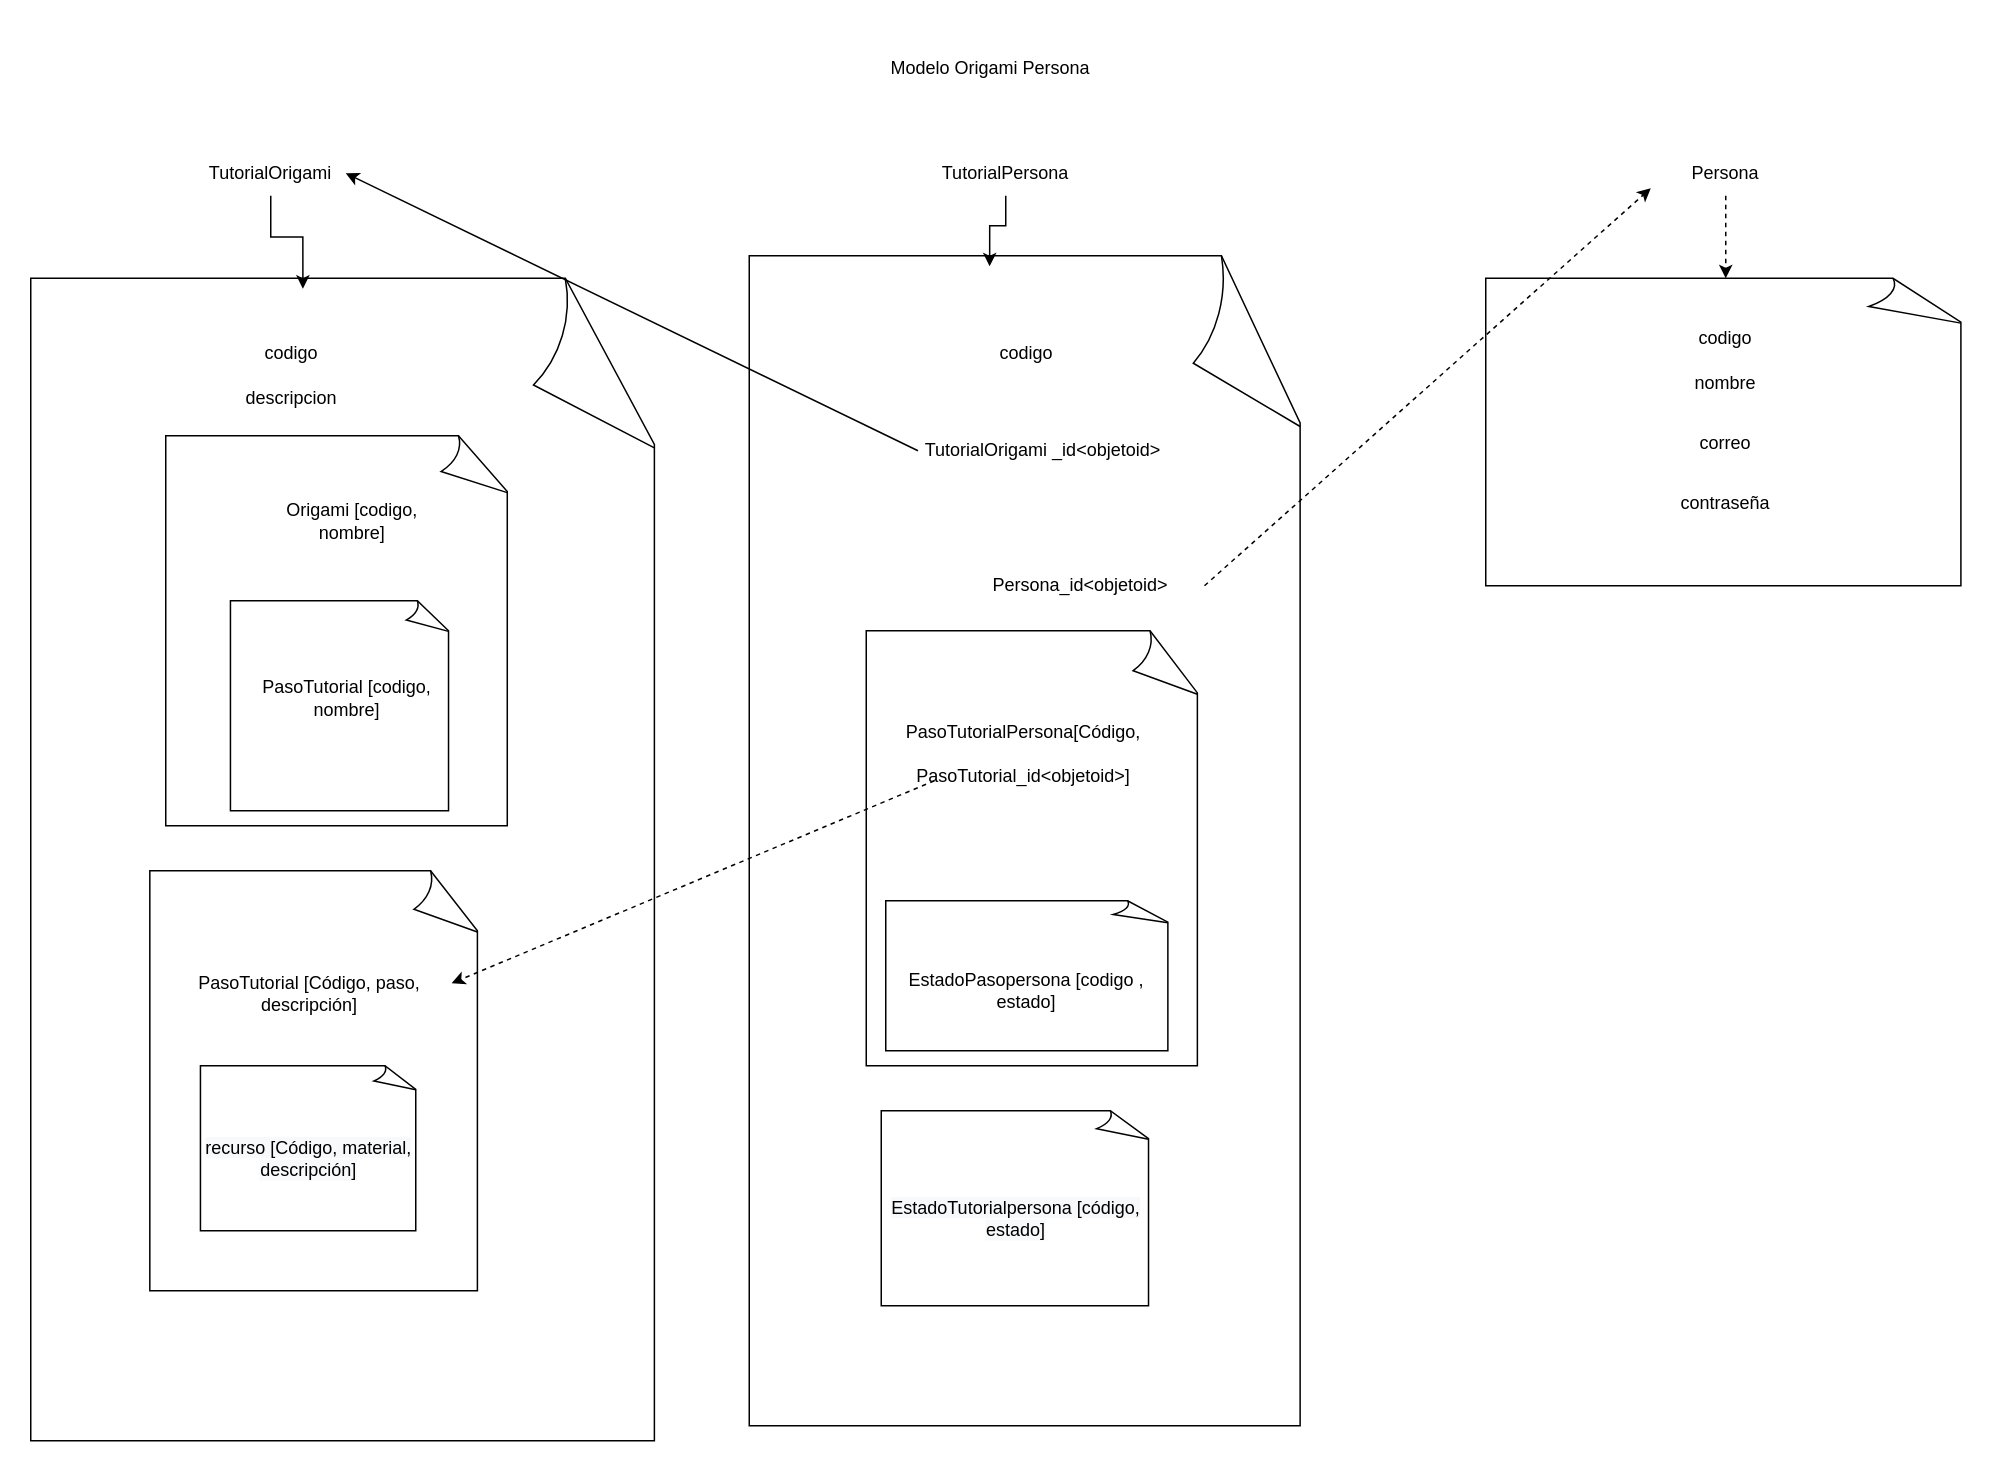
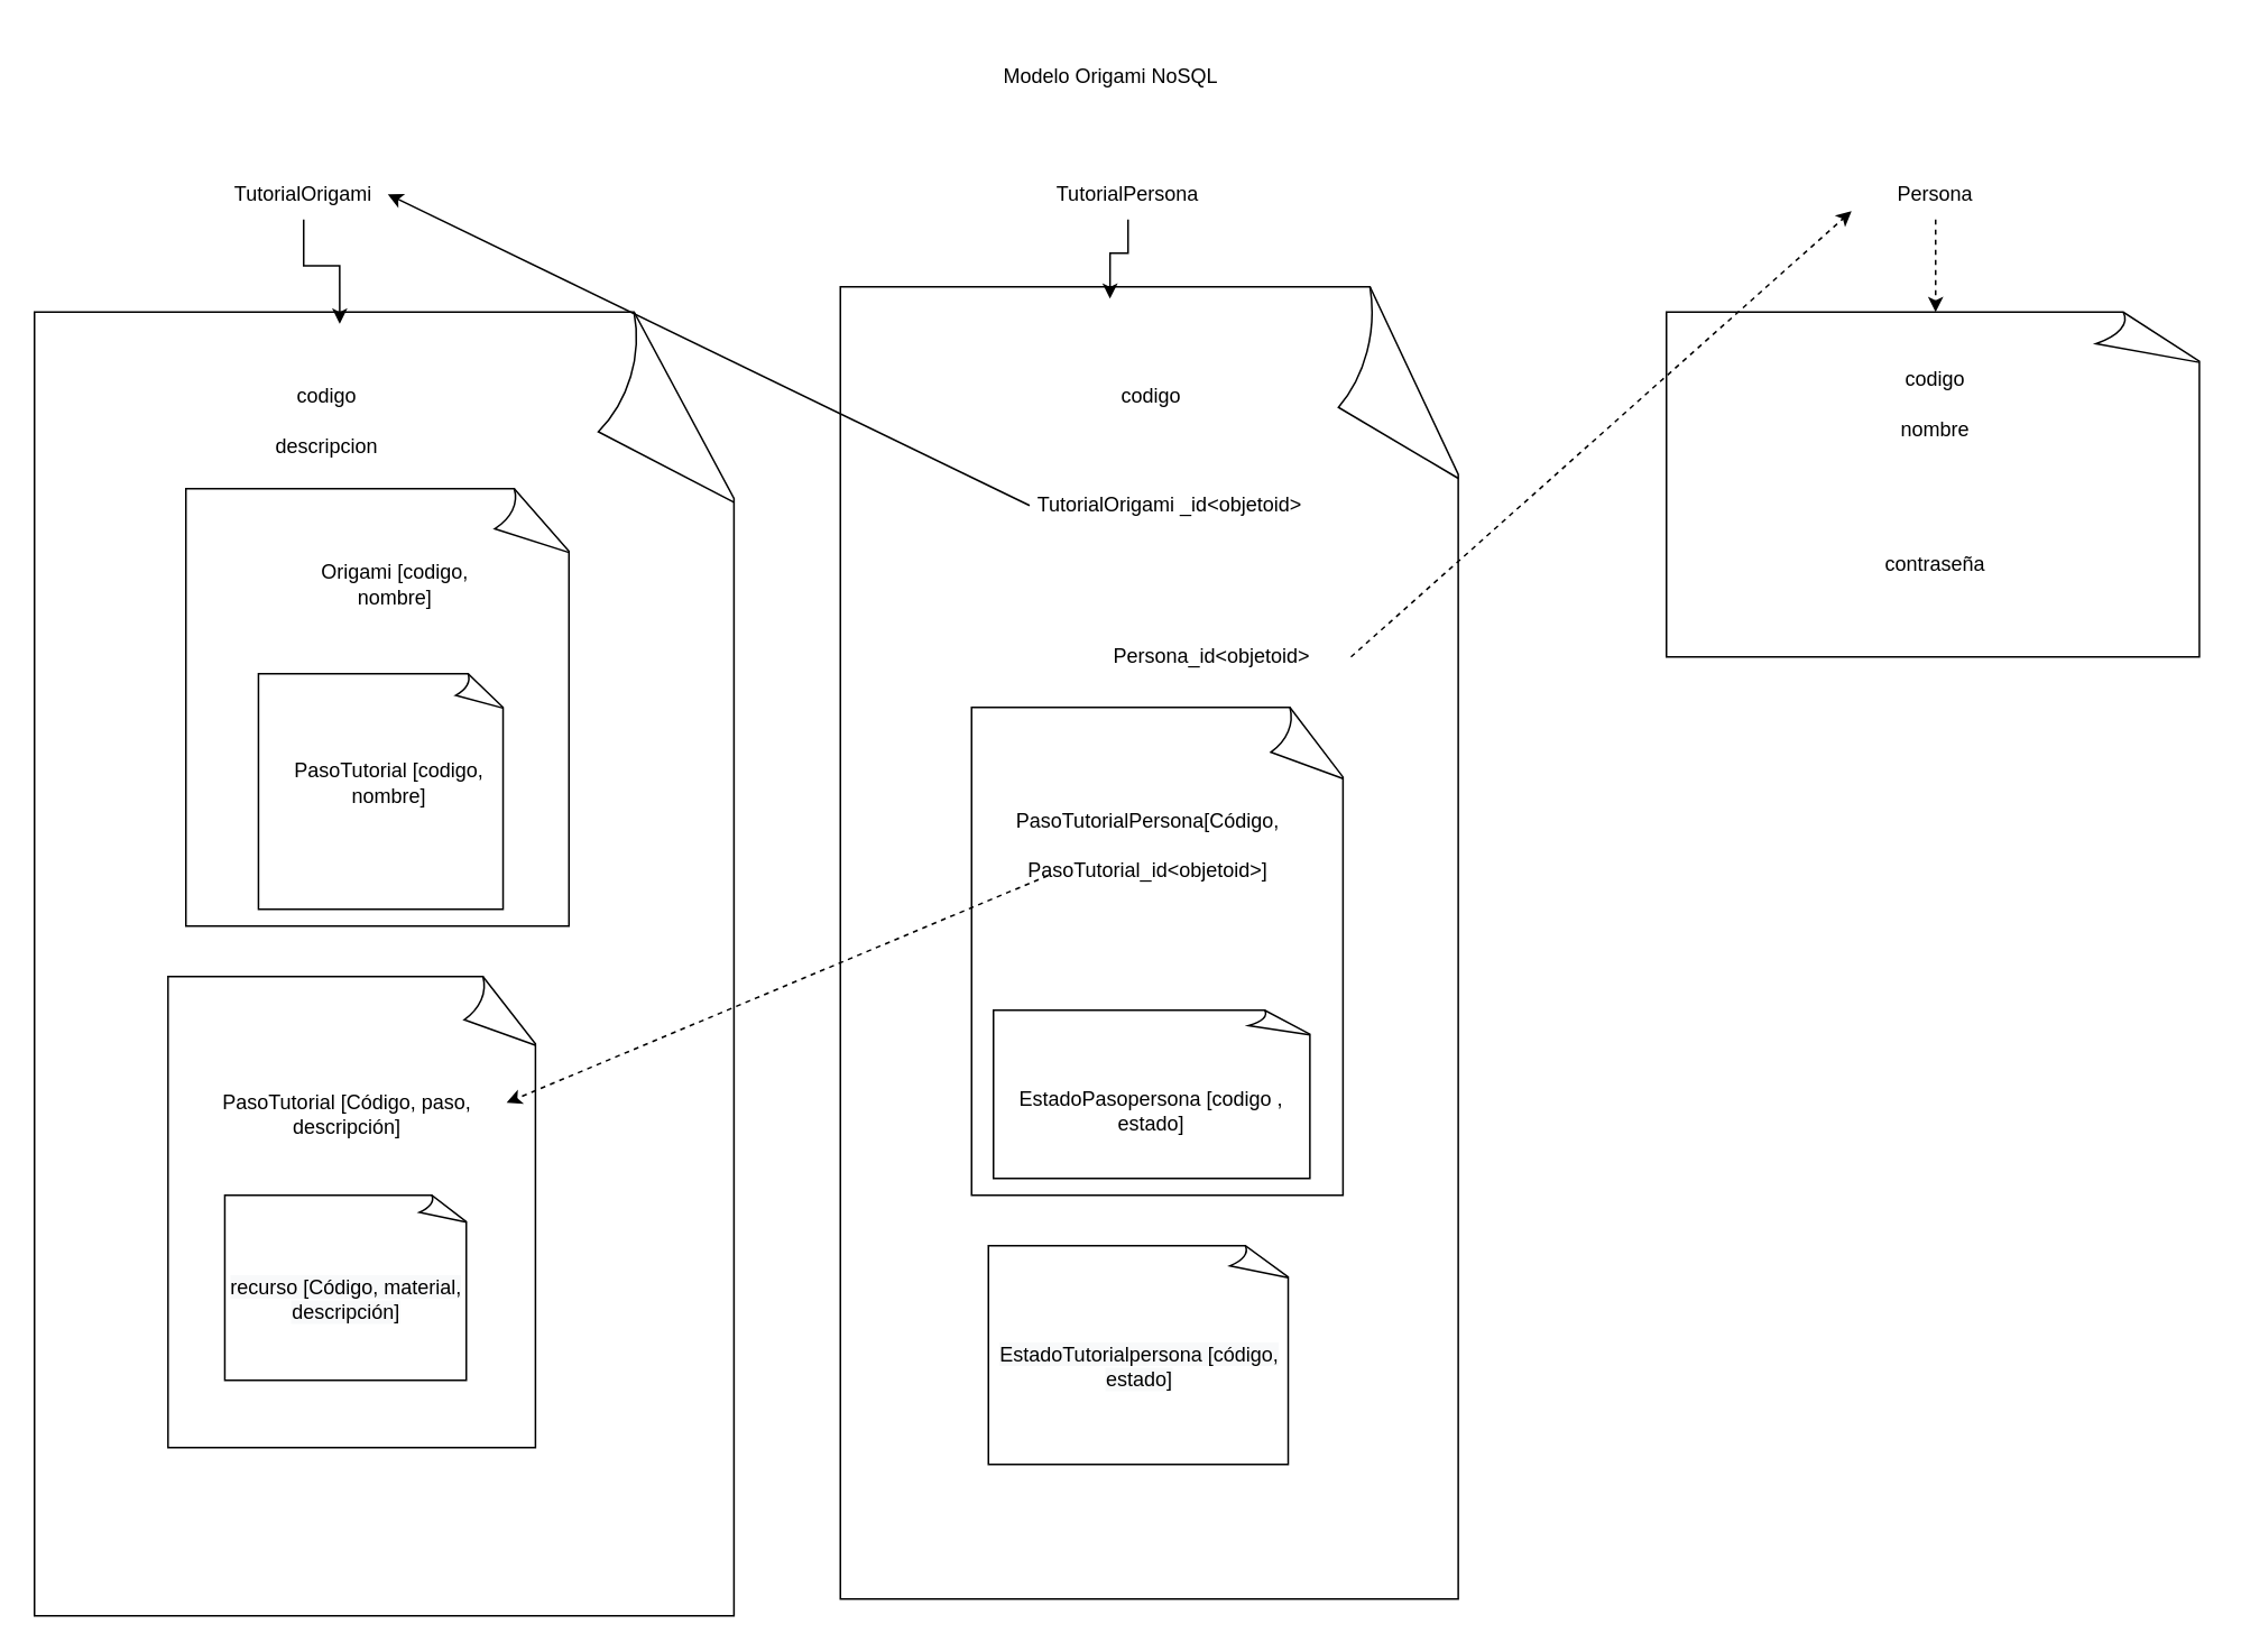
  <mxCell id="0" />
  <mxCell id="1" parent="0" />
  <mxCell id="2" value="" style="whiteSpace=wrap;html=1;shape=mxgraph.basic.document" vertex="1" parent="1"><mxGeometry x="20" y="185" width="420" height="775" as="geometry" /></mxCell>
  <mxCell id="3" style="edgeStyle=orthogonalEdgeStyle;rounded=0;orthogonalLoop=1;jettySize=auto;html=1;entryX=0.432;entryY=0.009;entryDx=0;entryDy=0;entryPerimeter=0;" edge="1" parent="1" source="4" target="2"><mxGeometry relative="1" as="geometry" /></mxCell>
  <mxCell id="4" value="TutorialOrigami" style="text;html=1;strokeColor=none;fillColor=none;align=center;verticalAlign=middle;whiteSpace=wrap;rounded=0;" vertex="1" parent="1"><mxGeometry x="130" y="100" width="100" height="30" as="geometry" /></mxCell>
  <mxCell id="5" value="" style="whiteSpace=wrap;html=1;shape=mxgraph.basic.document" vertex="1" parent="1"><mxGeometry x="110" y="290" width="230" height="260" as="geometry" /></mxCell>
  <mxCell id="6" value="codigo" style="text;html=1;strokeColor=none;fillColor=none;align=center;verticalAlign=middle;whiteSpace=wrap;rounded=0;" vertex="1" parent="1"><mxGeometry x="164" y="220" width="60" height="30" as="geometry" /></mxCell>
  <mxCell id="7" value="" style="whiteSpace=wrap;html=1;shape=mxgraph.basic.document" vertex="1" parent="1"><mxGeometry x="99.38" y="580" width="220.62" height="280" as="geometry" /></mxCell>
  <mxCell id="8" value="&lt;br&gt;&lt;span style=&quot;color: rgb(0, 0, 0); font-family: Helvetica; font-size: 12px; font-style: normal; font-variant-ligatures: normal; font-variant-caps: normal; font-weight: 400; letter-spacing: normal; orphans: 2; text-align: center; text-indent: 0px; text-transform: none; widows: 2; word-spacing: 0px; -webkit-text-stroke-width: 0px; background-color: rgb(248, 249, 250); text-decoration-thickness: initial; text-decoration-style: initial; text-decoration-color: initial; float: none; display: inline !important;&quot;&gt;recurso [Código, material, descripción]&lt;/span&gt;" style="whiteSpace=wrap;html=1;shape=mxgraph.basic.document" vertex="1" parent="1"><mxGeometry x="133.13" y="710" width="145" height="110" as="geometry" /></mxCell>
  <mxCell id="9" value="&lt;br&gt;PasoTutorial [Código, paso, descripción]" style="text;html=1;strokeColor=none;fillColor=none;align=center;verticalAlign=middle;whiteSpace=wrap;rounded=0;" vertex="1" parent="1"><mxGeometry x="110.63" y="630" width="190" height="50" as="geometry" /></mxCell>
  <mxCell id="10" value="descripcion" style="text;html=1;strokeColor=none;fillColor=none;align=center;verticalAlign=middle;whiteSpace=wrap;rounded=0;" vertex="1" parent="1"><mxGeometry x="164" y="250" width="60" height="30" as="geometry" /></mxCell>
  <mxCell id="11" value="" style="whiteSpace=wrap;html=1;shape=mxgraph.basic.document" vertex="1" parent="1"><mxGeometry x="499" y="170" width="371" height="780" as="geometry" /></mxCell>
  <mxCell id="12" style="edgeStyle=orthogonalEdgeStyle;rounded=0;orthogonalLoop=1;jettySize=auto;html=1;entryX=0.432;entryY=0.009;entryDx=0;entryDy=0;entryPerimeter=0;" edge="1" parent="1" source="13" target="11"><mxGeometry relative="1" as="geometry" /></mxCell>
  <mxCell id="13" value="TutorialPersona" style="text;html=1;strokeColor=none;fillColor=none;align=center;verticalAlign=middle;whiteSpace=wrap;rounded=0;" vertex="1" parent="1"><mxGeometry x="620" y="100" width="100" height="30" as="geometry" /></mxCell>
  <mxCell id="14" value="" style="whiteSpace=wrap;html=1;shape=mxgraph.basic.document" vertex="1" parent="1"><mxGeometry x="990" y="185" width="320" height="205" as="geometry" /></mxCell>
  <mxCell id="15" value="codigo" style="text;html=1;strokeColor=none;fillColor=none;align=center;verticalAlign=middle;whiteSpace=wrap;rounded=0;" vertex="1" parent="1"><mxGeometry x="654" y="220" width="60" height="30" as="geometry" /></mxCell>
  <mxCell id="16" value="" style="whiteSpace=wrap;html=1;shape=mxgraph.basic.document" vertex="1" parent="1"><mxGeometry x="577" y="420" width="223" height="290" as="geometry" /></mxCell>
  <mxCell id="17" value="&lt;br&gt;&lt;span style=&quot;color: rgb(0, 0, 0); font-family: Helvetica; font-size: 12px; font-style: normal; font-variant-ligatures: normal; font-variant-caps: normal; font-weight: 400; letter-spacing: normal; orphans: 2; text-align: center; text-indent: 0px; text-transform: none; widows: 2; word-spacing: 0px; -webkit-text-stroke-width: 0px; background-color: rgb(248, 249, 250); text-decoration-thickness: initial; text-decoration-style: initial; text-decoration-color: initial; float: none; display: inline !important;&quot;&gt;EstadoTutorialpersona [código, estado]&lt;/span&gt;" style="whiteSpace=wrap;html=1;shape=mxgraph.basic.document" vertex="1" parent="1"><mxGeometry x="587" y="740" width="180" height="130" as="geometry" /></mxCell>
  <mxCell id="18" value="&lt;br&gt;PasoTutorialPersona[Código,&lt;br&gt;&lt;br&gt;PasoTutorial_id&amp;lt;objetoid&amp;gt;]" style="text;html=1;strokeColor=none;fillColor=none;align=center;verticalAlign=middle;whiteSpace=wrap;rounded=0;" vertex="1" parent="1"><mxGeometry x="587" y="470" width="190" height="50" as="geometry" /></mxCell>
  <mxCell id="19" value="TutorialOrigami _id&amp;lt;objetoid&amp;gt;" style="text;html=1;strokeColor=none;fillColor=none;align=center;verticalAlign=middle;whiteSpace=wrap;rounded=0;" vertex="1" parent="1"><mxGeometry x="611.5" y="280" width="166" height="40" as="geometry" /></mxCell>
  <mxCell id="20" value="" style="endArrow=classic;html=1;rounded=0;entryX=1;entryY=0.5;entryDx=0;entryDy=0;exitX=0;exitY=0.5;exitDx=0;exitDy=0;dashed=0;" edge="1" parent="1" source="19" target="4"><mxGeometry width="50" height="50" relative="1" as="geometry"><mxPoint x="390" y="200" as="sourcePoint" /><mxPoint x="440" y="150" as="targetPoint" /></mxGeometry></mxCell>
  <mxCell id="21" value="Persona_id&amp;lt;objetoid&amp;gt;" style="text;html=1;strokeColor=none;fillColor=none;align=center;verticalAlign=middle;whiteSpace=wrap;rounded=0;" vertex="1" parent="1"><mxGeometry x="636.5" y="370" width="166" height="40" as="geometry" /></mxCell>
  <mxCell id="22" style="edgeStyle=orthogonalEdgeStyle;rounded=0;orthogonalLoop=1;jettySize=auto;html=1;entryX=0.5;entryY=0;entryDx=0;entryDy=0;entryPerimeter=0;dashed=1;" edge="1" parent="1" source="23" target="14"><mxGeometry relative="1" as="geometry" /></mxCell>
  <mxCell id="23" value="Persona" style="text;html=1;strokeColor=none;fillColor=none;align=center;verticalAlign=middle;whiteSpace=wrap;rounded=0;" vertex="1" parent="1"><mxGeometry x="1100" y="100" width="100" height="30" as="geometry" /></mxCell>
  <mxCell id="24" value="codigo" style="text;html=1;strokeColor=none;fillColor=none;align=center;verticalAlign=middle;whiteSpace=wrap;rounded=0;" vertex="1" parent="1"><mxGeometry x="1100" y="210" width="100" height="30" as="geometry" /></mxCell>
  <mxCell id="25" value="nombre" style="text;html=1;strokeColor=none;fillColor=none;align=center;verticalAlign=middle;whiteSpace=wrap;rounded=0;" vertex="1" parent="1"><mxGeometry x="1100" y="240" width="100" height="30" as="geometry" /></mxCell>
- <mxCell id="26" value="correo" style="text;html=1;strokeColor=none;fillColor=none;align=center;verticalAlign=middle;whiteSpace=wrap;rounded=0;" vertex="1" parent="1"><mxGeometry x="1100" y="280" width="100" height="30" as="geometry" /></mxCell>
  <mxCell id="27" value="contraseña" style="text;html=1;strokeColor=none;fillColor=none;align=center;verticalAlign=middle;whiteSpace=wrap;rounded=0;" vertex="1" parent="1"><mxGeometry x="1100" y="320" width="100" height="30" as="geometry" /></mxCell>
  <mxCell id="28" value="" style="endArrow=classic;html=1;rounded=0;entryX=1;entryY=0.5;entryDx=0;entryDy=0;exitX=1;exitY=0.5;exitDx=0;exitDy=0;dashed=1;" edge="1" parent="1" source="21"><mxGeometry width="50" height="50" relative="1" as="geometry"><mxPoint x="1471" y="310" as="sourcePoint" /><mxPoint x="1100" y="125" as="targetPoint" /></mxGeometry></mxCell>
  <mxCell id="29" value="" style="endArrow=classic;html=1;rounded=0;entryX=1;entryY=0.5;entryDx=0;entryDy=0;dashed=1;" edge="1" parent="1" source="18" target="9"><mxGeometry width="50" height="50" relative="1" as="geometry"><mxPoint x="599" y="560" as="sourcePoint" /><mxPoint x="230" y="502" as="targetPoint" /></mxGeometry></mxCell>
  <mxCell id="30" value="&lt;br&gt;Origami [codigo, nombre]" style="text;html=1;strokeColor=none;fillColor=none;align=center;verticalAlign=middle;whiteSpace=wrap;rounded=0;" vertex="1" parent="1"><mxGeometry x="181.56" y="310" width="105" height="60" as="geometry" /></mxCell>
  <mxCell id="31" value="" style="whiteSpace=wrap;html=1;shape=mxgraph.basic.document" vertex="1" parent="1"><mxGeometry x="153.13" y="400" width="146.87" height="140" as="geometry" /></mxCell>
  <mxCell id="32" value="PasoTutorial [codigo, nombre]" style="text;html=1;strokeColor=none;fillColor=none;align=center;verticalAlign=middle;whiteSpace=wrap;rounded=0;" vertex="1" parent="1"><mxGeometry x="171.56" y="450" width="118.44" height="30" as="geometry" /></mxCell>
  <mxCell id="33" value="" style="whiteSpace=wrap;html=1;shape=mxgraph.basic.document" vertex="1" parent="1"><mxGeometry x="590" y="600" width="190" height="100" as="geometry" /></mxCell>
  <mxCell id="34" value="EstadoPasopersona [codigo , estado]" style="text;html=1;strokeColor=none;fillColor=none;align=center;verticalAlign=middle;whiteSpace=wrap;rounded=0;" vertex="1" parent="1"><mxGeometry x="601" y="640" width="166" height="40" as="geometry" /></mxCell>
- <mxCell id="35" value="Modelo Origami Persona" style="text;html=1;strokeColor=none;fillColor=none;align=center;verticalAlign=middle;whiteSpace=wrap;rounded=0;" vertex="1" parent="1"><mxGeometry x="510" y="20" width="300" height="50" as="geometry" /></mxCell>
+ <mxCell id="35" value="Modelo Origami NoSQL" style="text;html=1;strokeColor=none;fillColor=none;align=center;verticalAlign=middle;whiteSpace=wrap;rounded=0;" vertex="1" parent="1"><mxGeometry x="510" y="20" width="300" height="50" as="geometry" /></mxCell>
